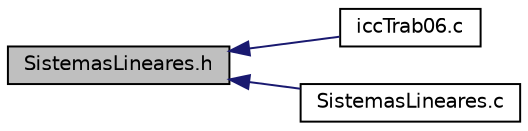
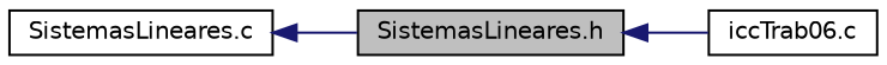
  digraph {
    fontname="DejaVu Sans"
    rankdir=LR
    node [color=black fillcolor=white fontname="DejaVu Sans" fontsize=10 shape=record style=filled]
    edge [color=midnightblue dir=back fontname="DejaVu Sans" fontsize=10 labelfontname=Helvetica labelfontsize=10 style=solid]
    n1 [fillcolor=grey75 fontcolor=black height=0.2 label="SistemasLineares.h" width=0.4]
    n2 [height=0.2 label="iccTrab06.c" width=0.4]
    n3 [height=0.2 label="SistemasLineares.c" width=0.4]
    n1 -> n2
-   n1 -> n3
+   n3 -> n1
  }
